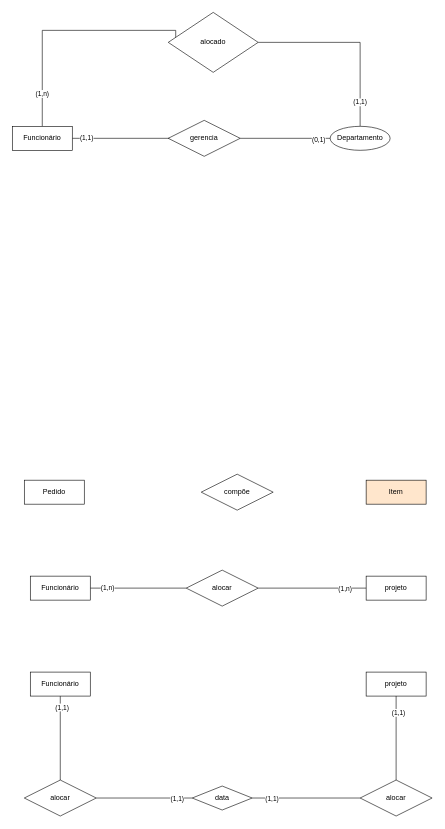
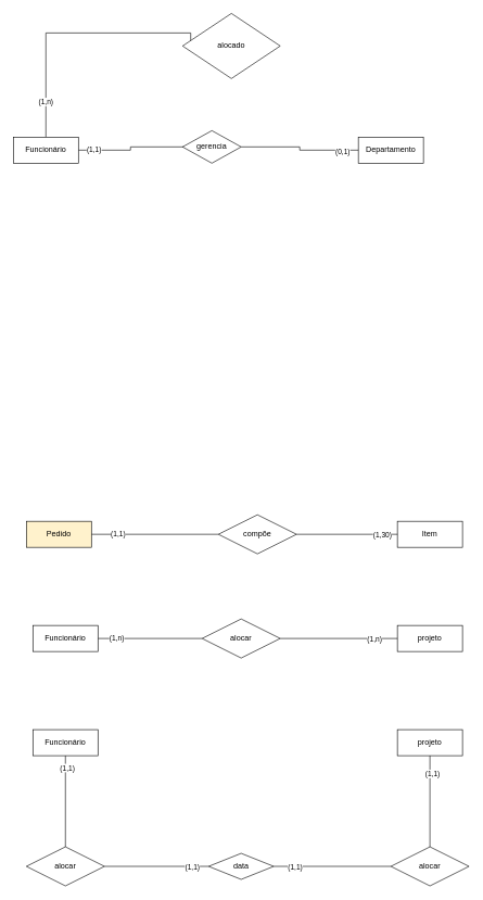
  <mxCell id="0" />
  <mxCell id="1" parent="0" />
  <mxCell id="2" value="" style="edgeStyle=orthogonalEdgeStyle;rounded=0;orthogonalLoop=1;jettySize=auto;html=1;entryX=0.083;entryY=0.5;entryDx=0;entryDy=0;entryPerimeter=0;endArrow=none;endFill=0;exitX=0.5;exitY=0;exitDx=0;exitDy=0;" edge="1" parent="1" source="9" target="6"><mxGeometry relative="1" as="geometry"><mxPoint x="200" y="50" as="targetPoint" /><mxPoint x="120" y="50" as="sourcePoint" /><Array as="points"><mxPoint x="70" y="50" /></Array></mxGeometry></mxCell>
  <mxCell id="3" value="(1,n)" style="edgeLabel;html=1;align=center;verticalAlign=middle;resizable=0;points=[];" vertex="1" connectable="0" parent="2"><mxGeometry x="-0.729" y="1" relative="1" as="geometry"><mxPoint as="offset" /></mxGeometry></mxCell>
- <mxCell id="4" value="" style="edgeStyle=orthogonalEdgeStyle;rounded=0;orthogonalLoop=1;jettySize=auto;html=1;endArrow=none;endFill=0;entryX=0.5;entryY=0;entryDx=0;entryDy=0;" edge="1" parent="1" source="6" target="10"><mxGeometry relative="1" as="geometry"><mxPoint x="550" y="50" as="targetPoint" /></mxGeometry></mxCell>
- <mxCell id="5" value="(1,1)" style="edgeLabel;html=1;align=center;verticalAlign=middle;resizable=0;points=[];" vertex="1" connectable="0" parent="4"><mxGeometry x="0.733" y="-1" relative="1" as="geometry"><mxPoint as="offset" /></mxGeometry></mxCell>
  <mxCell id="6" value="alocado" style="shape=rhombus;perimeter=rhombusPerimeter;whiteSpace=wrap;html=1;align=center;" vertex="1" parent="1"><mxGeometry x="280" y="20" width="150" height="100" as="geometry" /></mxCell>
  <mxCell id="7" value="" style="edgeStyle=orthogonalEdgeStyle;rounded=0;orthogonalLoop=1;jettySize=auto;html=1;entryX=0.083;entryY=0.5;entryDx=0;entryDy=0;entryPerimeter=0;endArrow=none;endFill=0;" edge="1" parent="1" source="9" target="13"><mxGeometry relative="1" as="geometry"><mxPoint x="200" y="230" as="targetPoint" /></mxGeometry></mxCell>
  <mxCell id="8" value="(1,1)" style="edgeLabel;html=1;align=center;verticalAlign=middle;resizable=0;points=[];" vertex="1" connectable="0" parent="7"><mxGeometry x="-0.729" y="1" relative="1" as="geometry"><mxPoint as="offset" /></mxGeometry></mxCell>
  <mxCell id="9" value="Funcionário" style="whiteSpace=wrap;html=1;align=center;" vertex="1" parent="1"><mxGeometry x="20" y="210" width="100" height="40" as="geometry" /></mxCell>
- <mxCell id="10" value="Departamento" style="ellipse;whiteSpace=wrap;html=1;align=center;" vertex="1" parent="1"><mxGeometry x="550" y="210" width="100" height="40" as="geometry" /></mxCell>
+ <mxCell id="10" value="Departamento" style="whiteSpace=wrap;html=1;align=center;" vertex="1" parent="1"><mxGeometry x="550" y="210" width="100" height="40" as="geometry" /></mxCell>
  <mxCell id="11" value="" style="edgeStyle=orthogonalEdgeStyle;rounded=0;orthogonalLoop=1;jettySize=auto;html=1;endArrow=none;endFill=0;entryX=0;entryY=0.5;entryDx=0;entryDy=0;" edge="1" parent="1" source="13" target="10"><mxGeometry relative="1" as="geometry"><mxPoint x="480" y="230" as="targetPoint" /></mxGeometry></mxCell>
  <mxCell id="12" value="(0,1)" style="edgeLabel;html=1;align=center;verticalAlign=middle;resizable=0;points=[];" vertex="1" connectable="0" parent="11"><mxGeometry x="0.733" y="-1" relative="1" as="geometry"><mxPoint as="offset" /></mxGeometry></mxCell>
- <mxCell id="13" value="gerencia" style="shape=rhombus;perimeter=rhombusPerimeter;whiteSpace=wrap;html=1;align=center;" vertex="1" parent="1"><mxGeometry x="280" y="200" width="120" height="60" as="geometry" /></mxCell>
- <mxCell id="16" value="Pedido" style="whiteSpace=wrap;html=1;align=center;" vertex="1" parent="1"><mxGeometry x="40" y="800" width="100" height="40" as="geometry" /></mxCell>
- <mxCell id="17" value="Item" style="whiteSpace=wrap;html=1;align=center;fillColor=#ffe6cc;" vertex="1" parent="1"><mxGeometry x="610" y="800" width="100" height="40" as="geometry" /></mxCell>
+ <mxCell id="13" value="gerencia" style="shape=rhombus;perimeter=rhombusPerimeter;whiteSpace=wrap;html=1;align=center;" vertex="1" parent="1"><mxGeometry x="280" y="200" width="90" height="50" as="geometry" /></mxCell>
+ <mxCell id="14" value="" style="edgeStyle=orthogonalEdgeStyle;rounded=0;orthogonalLoop=1;jettySize=auto;html=1;endArrow=none;endFill=0;" edge="1" parent="1" source="16" target="20"><mxGeometry relative="1" as="geometry"><mxPoint x="220" y="820" as="targetPoint" /></mxGeometry></mxCell>
+ <mxCell id="15" value="(1,1)" style="edgeLabel;html=1;align=center;verticalAlign=middle;resizable=0;points=[];" vertex="1" connectable="0" parent="14"><mxGeometry x="-0.59" y="1" relative="1" as="geometry"><mxPoint as="offset" /></mxGeometry></mxCell>
+ <mxCell id="16" value="Pedido" style="whiteSpace=wrap;html=1;align=center;fillColor=#fff2cc;" vertex="1" parent="1"><mxGeometry x="40" y="800" width="100" height="40" as="geometry" /></mxCell>
+ <mxCell id="17" value="Item" style="whiteSpace=wrap;html=1;align=center;" vertex="1" parent="1"><mxGeometry x="610" y="800" width="100" height="40" as="geometry" /></mxCell>
+ <mxCell id="18" value="" style="edgeStyle=orthogonalEdgeStyle;rounded=0;orthogonalLoop=1;jettySize=auto;html=1;endArrow=none;endFill=0;" edge="1" parent="1" source="20" target="17"><mxGeometry relative="1" as="geometry"><mxPoint x="535" y="820" as="targetPoint" /></mxGeometry></mxCell>
+ <mxCell id="19" value="(1,30)" style="edgeLabel;html=1;align=center;verticalAlign=middle;resizable=0;points=[];" vertex="1" connectable="0" parent="18"><mxGeometry x="0.69" y="-1" relative="1" as="geometry"><mxPoint as="offset" /></mxGeometry></mxCell>
  <mxCell id="20" value="compõe" style="shape=rhombus;perimeter=rhombusPerimeter;whiteSpace=wrap;html=1;align=center;" vertex="1" parent="1"><mxGeometry x="335" y="790" width="120" height="60" as="geometry" /></mxCell>
  <mxCell id="21" value="" style="edgeStyle=orthogonalEdgeStyle;rounded=0;orthogonalLoop=1;jettySize=auto;html=1;endArrow=none;endFill=0;" edge="1" parent="1" source="23" target="27"><mxGeometry relative="1" as="geometry"><mxPoint x="230" y="980" as="targetPoint" /></mxGeometry></mxCell>
  <mxCell id="22" value="(1,n)" style="edgeLabel;html=1;align=center;verticalAlign=middle;resizable=0;points=[];" vertex="1" connectable="0" parent="21"><mxGeometry x="-0.65" y="1" relative="1" as="geometry"><mxPoint as="offset" /></mxGeometry></mxCell>
  <mxCell id="23" value="Funcionário" style="whiteSpace=wrap;html=1;align=center;" vertex="1" parent="1"><mxGeometry x="50" y="960" width="100" height="40" as="geometry" /></mxCell>
  <mxCell id="24" value="projeto" style="whiteSpace=wrap;html=1;align=center;" vertex="1" parent="1"><mxGeometry x="610" y="960" width="100" height="40" as="geometry" /></mxCell>
  <mxCell id="25" value="" style="edgeStyle=orthogonalEdgeStyle;rounded=0;orthogonalLoop=1;jettySize=auto;html=1;endArrow=none;endFill=0;entryX=0;entryY=0.5;entryDx=0;entryDy=0;" edge="1" parent="1" source="27" target="24"><mxGeometry relative="1" as="geometry"><mxPoint x="510" y="980" as="targetPoint" /></mxGeometry></mxCell>
  <mxCell id="26" value="(1,n)" style="edgeLabel;html=1;align=center;verticalAlign=middle;resizable=0;points=[];" vertex="1" connectable="0" parent="25"><mxGeometry x="0.6" y="-1" relative="1" as="geometry"><mxPoint as="offset" /></mxGeometry></mxCell>
  <mxCell id="27" value="alocar" style="shape=rhombus;perimeter=rhombusPerimeter;whiteSpace=wrap;html=1;align=center;" vertex="1" parent="1"><mxGeometry x="310" y="950" width="120" height="60" as="geometry" /></mxCell>
  <mxCell id="28" value="data" style="rhombus;whiteSpace=wrap;html=1;align=center;" vertex="1" parent="1"><mxGeometry x="320" y="1310" width="100" height="40" as="geometry" /></mxCell>
  <mxCell id="29" value="" style="edgeStyle=orthogonalEdgeStyle;rounded=0;orthogonalLoop=1;jettySize=auto;html=1;endArrow=none;endFill=0;exitX=0.5;exitY=1;exitDx=0;exitDy=0;entryX=0.5;entryY=0;entryDx=0;entryDy=0;" edge="1" parent="1" source="32" target="38"><mxGeometry relative="1" as="geometry"><mxPoint x="310" y="1140" as="targetPoint" /></mxGeometry></mxCell>
  <mxCell id="30" value="(1,n)" style="edgeLabel;html=1;align=center;verticalAlign=middle;resizable=0;points=[];" vertex="1" connectable="0" parent="29"><mxGeometry x="-0.65" y="1" relative="1" as="geometry"><mxPoint y="-48" as="offset" /></mxGeometry></mxCell>
  <mxCell id="31" value="(1,1)" style="edgeLabel;html=1;align=center;verticalAlign=middle;resizable=0;points=[];" vertex="1" connectable="0" parent="29"><mxGeometry x="-0.743" y="2" relative="1" as="geometry"><mxPoint as="offset" /></mxGeometry></mxCell>
  <mxCell id="32" value="Funcionário" style="whiteSpace=wrap;html=1;align=center;" vertex="1" parent="1"><mxGeometry x="50" y="1120" width="100" height="40" as="geometry" /></mxCell>
  <mxCell id="33" value="projeto" style="whiteSpace=wrap;html=1;align=center;" vertex="1" parent="1"><mxGeometry x="610" y="1120" width="100" height="40" as="geometry" /></mxCell>
  <mxCell id="34" value="" style="edgeStyle=orthogonalEdgeStyle;rounded=0;orthogonalLoop=1;jettySize=auto;html=1;endArrow=none;endFill=0;entryX=0.5;entryY=1;entryDx=0;entryDy=0;exitX=0.5;exitY=0;exitDx=0;exitDy=0;" edge="1" parent="1" source="41" target="33"><mxGeometry relative="1" as="geometry"><mxPoint x="510" y="1140" as="targetPoint" /><mxPoint x="430" y="1140" as="sourcePoint" /></mxGeometry></mxCell>
  <mxCell id="35" value="(1,1)" style="edgeLabel;html=1;align=center;verticalAlign=middle;resizable=0;points=[];" vertex="1" connectable="0" parent="34"><mxGeometry x="0.614" y="-3" relative="1" as="geometry"><mxPoint as="offset" /></mxGeometry></mxCell>
  <mxCell id="36" value="" style="edgeStyle=orthogonalEdgeStyle;rounded=0;orthogonalLoop=1;jettySize=auto;html=1;endArrow=none;endFill=0;entryX=0;entryY=0.5;entryDx=0;entryDy=0;" edge="1" parent="1" source="38" target="28"><mxGeometry relative="1" as="geometry"><mxPoint x="240" y="1320" as="targetPoint" /></mxGeometry></mxCell>
  <mxCell id="37" value="(1,1)" style="edgeLabel;html=1;align=center;verticalAlign=middle;resizable=0;points=[];" vertex="1" connectable="0" parent="36"><mxGeometry x="0.675" y="-1" relative="1" as="geometry"><mxPoint as="offset" /></mxGeometry></mxCell>
  <mxCell id="38" value="alocar" style="shape=rhombus;perimeter=rhombusPerimeter;whiteSpace=wrap;html=1;align=center;" vertex="1" parent="1"><mxGeometry x="40" y="1300" width="120" height="60" as="geometry" /></mxCell>
  <mxCell id="39" value="" style="edgeStyle=orthogonalEdgeStyle;rounded=0;orthogonalLoop=1;jettySize=auto;html=1;endArrow=none;endFill=0;entryX=1;entryY=0.5;entryDx=0;entryDy=0;" edge="1" parent="1" source="41" target="28"><mxGeometry relative="1" as="geometry"><mxPoint x="520" y="1320" as="targetPoint" /></mxGeometry></mxCell>
  <mxCell id="40" value="(1,1)" style="edgeLabel;html=1;align=center;verticalAlign=middle;resizable=0;points=[];" vertex="1" connectable="0" parent="39"><mxGeometry x="0.644" y="1" relative="1" as="geometry"><mxPoint as="offset" /></mxGeometry></mxCell>
  <mxCell id="41" value="alocar" style="shape=rhombus;perimeter=rhombusPerimeter;whiteSpace=wrap;html=1;align=center;" vertex="1" parent="1"><mxGeometry x="600" y="1300" width="120" height="60" as="geometry" /></mxCell>
